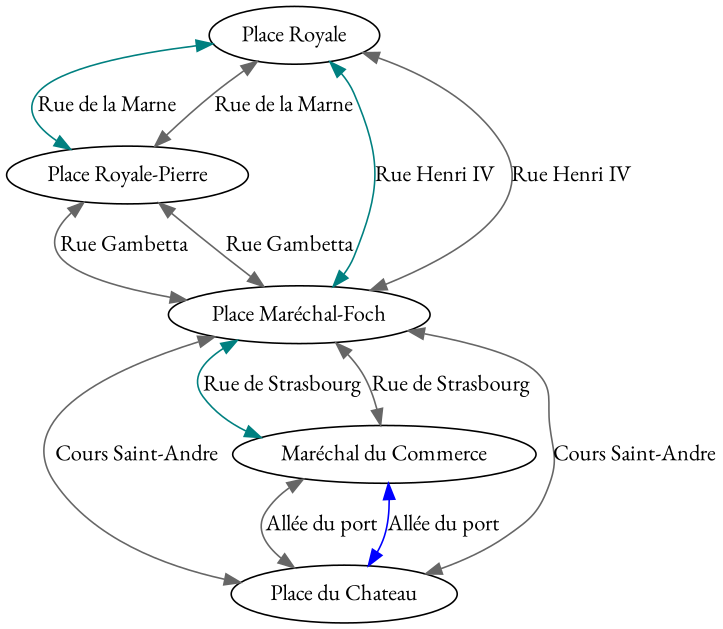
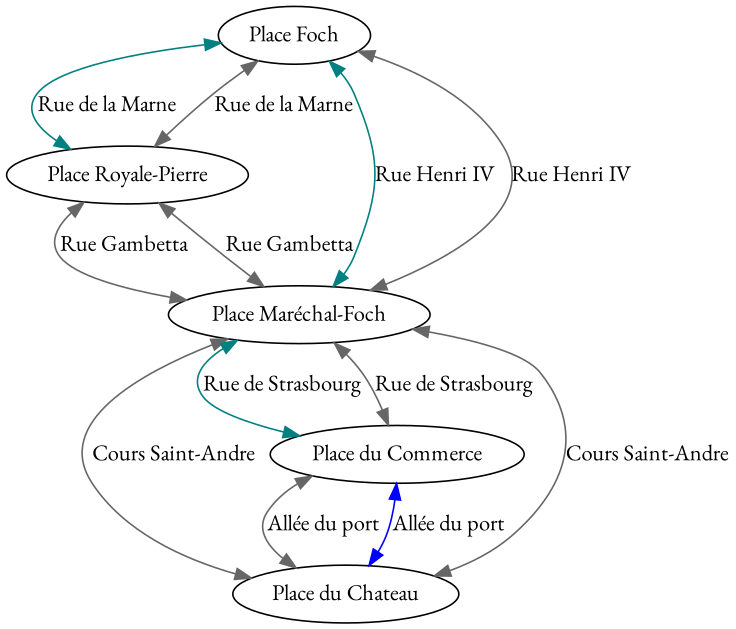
  digraph {
    fontname="EB Garamond"
    node [fontname="EB Garamond"]
    edge [color=gray40 dir=both fontname="EB Garamond"]
-   n1 [label="Place Royale"]
+   n1 [label="Place Foch"]
    n2 [label="Place Royale-Pierre"]
    n3 [label="Place Maréchal-Foch"]
    n4 [label="Place du Chateau"]
-   n5 [label="Maréchal du Commerce"]
+   n5 [label="Place du Commerce"]
    n1 -> n2 [color=teal label="Rue de la Marne"]
    n1 -> n3 [color=teal label="Rue Henri IV"]
    n2 -> n1 [label="Rue de la Marne"]
    n2 -> n3 [label="Rue Gambetta"]
    n3 -> n1 [label="Rue Henri IV"]
    n3 -> n2 [label="Rue Gambetta"]
    n3 -> n4 [label="Cours Saint-Andre"]
    n3 -> n5 [color=teal label="Rue de Strasbourg"]
    n4 -> n3 [label="Cours Saint-Andre"]
    n4 -> n5 [color=blue label="Allée du port"]
    n5 -> n3 [label="Rue de Strasbourg"]
    n5 -> n4 [label="Allée du port"]
  }
